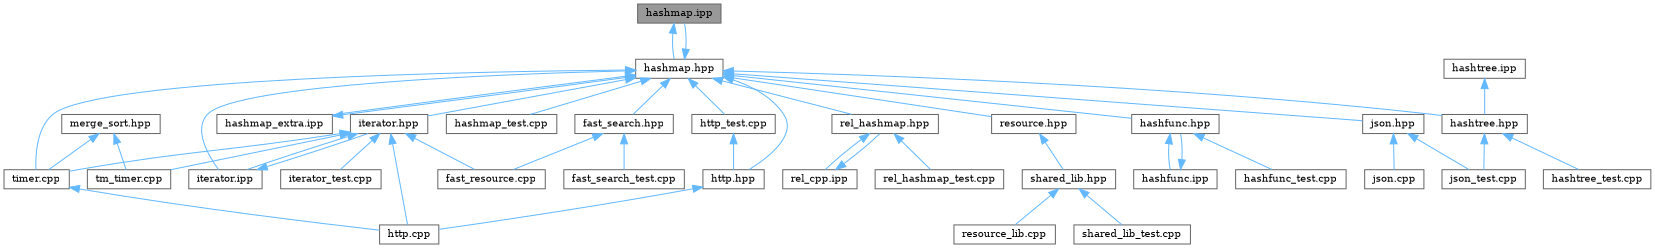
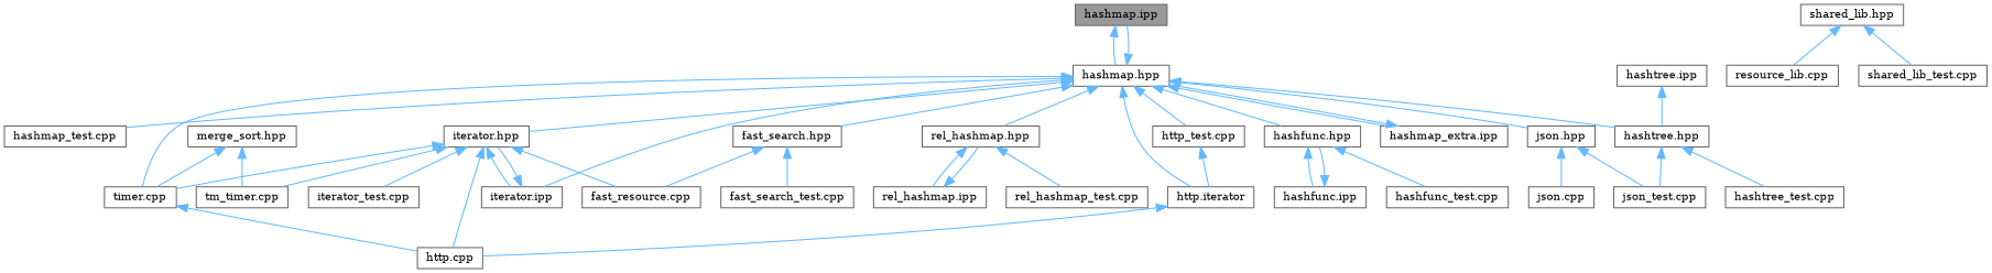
  digraph {
    fontname="DejaVu Serif"
    node [color=grey40 fillcolor=white fontname="DejaVu Serif" fontsize=10 shape=box style=filled]
    edge [color=steelblue1 dir=back fontname="DejaVu Serif" fontsize=10 labelfontname=Helvetica labelfontsize=10 style=solid]
    n1 [color=gray40 fillcolor=grey60 fontcolor=black height=0.2 label="hashmap.ipp" width=0.4]
    n2 [height=0.2 label="hashmap.hpp" width=0.4]
    n3 [height=0.2 label="fast_search.hpp" width=0.4]
    n4 [height=0.2 label="hashfunc.hpp" width=0.4]
    n5 [height=0.2 label="hashmap_extra.ipp" width=0.4]
    n6 [height=0.2 label="hashmap_test.cpp" width=0.4]
    n7 [height=0.2 label="hashtree.hpp" width=0.4]
-   n8 [height=0.2 label="http.hpp" width=0.4]
+   n8 [height=0.2 label="http.iterator" width=0.4]
    n9 [height=0.2 label="http_test.cpp" width=0.4]
    n10 [height=0.2 label="iterator.hpp" width=0.4]
    n11 [height=0.2 label="iterator.ipp" width=0.4]
    n12 [height=0.2 label="timer.cpp" width=0.4]
    n13 [height=0.2 label="json.hpp" width=0.4]
    n14 [height=0.2 label="rel_hashmap.hpp" width=0.4]
-   n15 [height=0.2 label="resource.hpp" width=0.4]
    n16 [height=0.2 label="fast_resource.cpp" width=0.4]
    n17 [height=0.2 label="fast_search_test.cpp" width=0.4]
    n18 [height=0.2 label="hashfunc.ipp" width=0.4]
    n19 [height=0.2 label="hashfunc_test.cpp" width=0.4]
    n20 [height=0.2 label="hashtree_test.cpp" width=0.4]
    n21 [height=0.2 label="json_test.cpp" width=0.4]
    n22 [height=0.2 label="http.cpp" width=0.4]
    n23 [height=0.2 label="iterator_test.cpp" width=0.4]
    n24 [height=0.2 label="tm_timer.cpp" width=0.4]
    n25 [height=0.2 label="json.cpp" width=0.4]
    n26 [height=0.2 label="merge_sort.hpp" width=0.4]
-   n27 [height=0.2 label="rel_cpp.ipp" width=0.4]
+   n27 [height=0.2 label="rel_hashmap.ipp" width=0.4]
    n28 [height=0.2 label="rel_hashmap_test.cpp" width=0.4]
    n29 [height=0.2 label="shared_lib.hpp" width=0.4]
    n30 [height=0.2 label="hashtree.ipp" width=0.4]
    n31 [height=0.2 label="resource_lib.cpp" width=0.4]
    n32 [height=0.2 label="shared_lib_test.cpp" width=0.4]
    n1 -> n2
    n2 -> n1
    n2 -> n3
    n2 -> n4
    n2 -> n5
    n2 -> n6
    n2 -> n7
    n2 -> n8
    n2 -> n9
    n2 -> n10
    n2 -> n11
    n2 -> n12
    n2 -> n13
    n2 -> n14
-   n2 -> n15
    n3 -> n16
    n3 -> n17
    n4 -> n18
    n4 -> n19
    n5 -> n2
    n7 -> n20
    n7 -> n21
    n8 -> n22
    n9 -> n8
    n10 -> n11
    n10 -> n12
    n10 -> n16
    n10 -> n22
    n10 -> n23
    n10 -> n24
    n11 -> n10
    n12 -> n22
    n13 -> n21
    n13 -> n25
    n14 -> n27
    n14 -> n28
-   n15 -> n29
    n18 -> n4
    n26 -> n12
    n26 -> n24
    n27 -> n14
    n29 -> n31
    n29 -> n32
    n30 -> n7
  }
